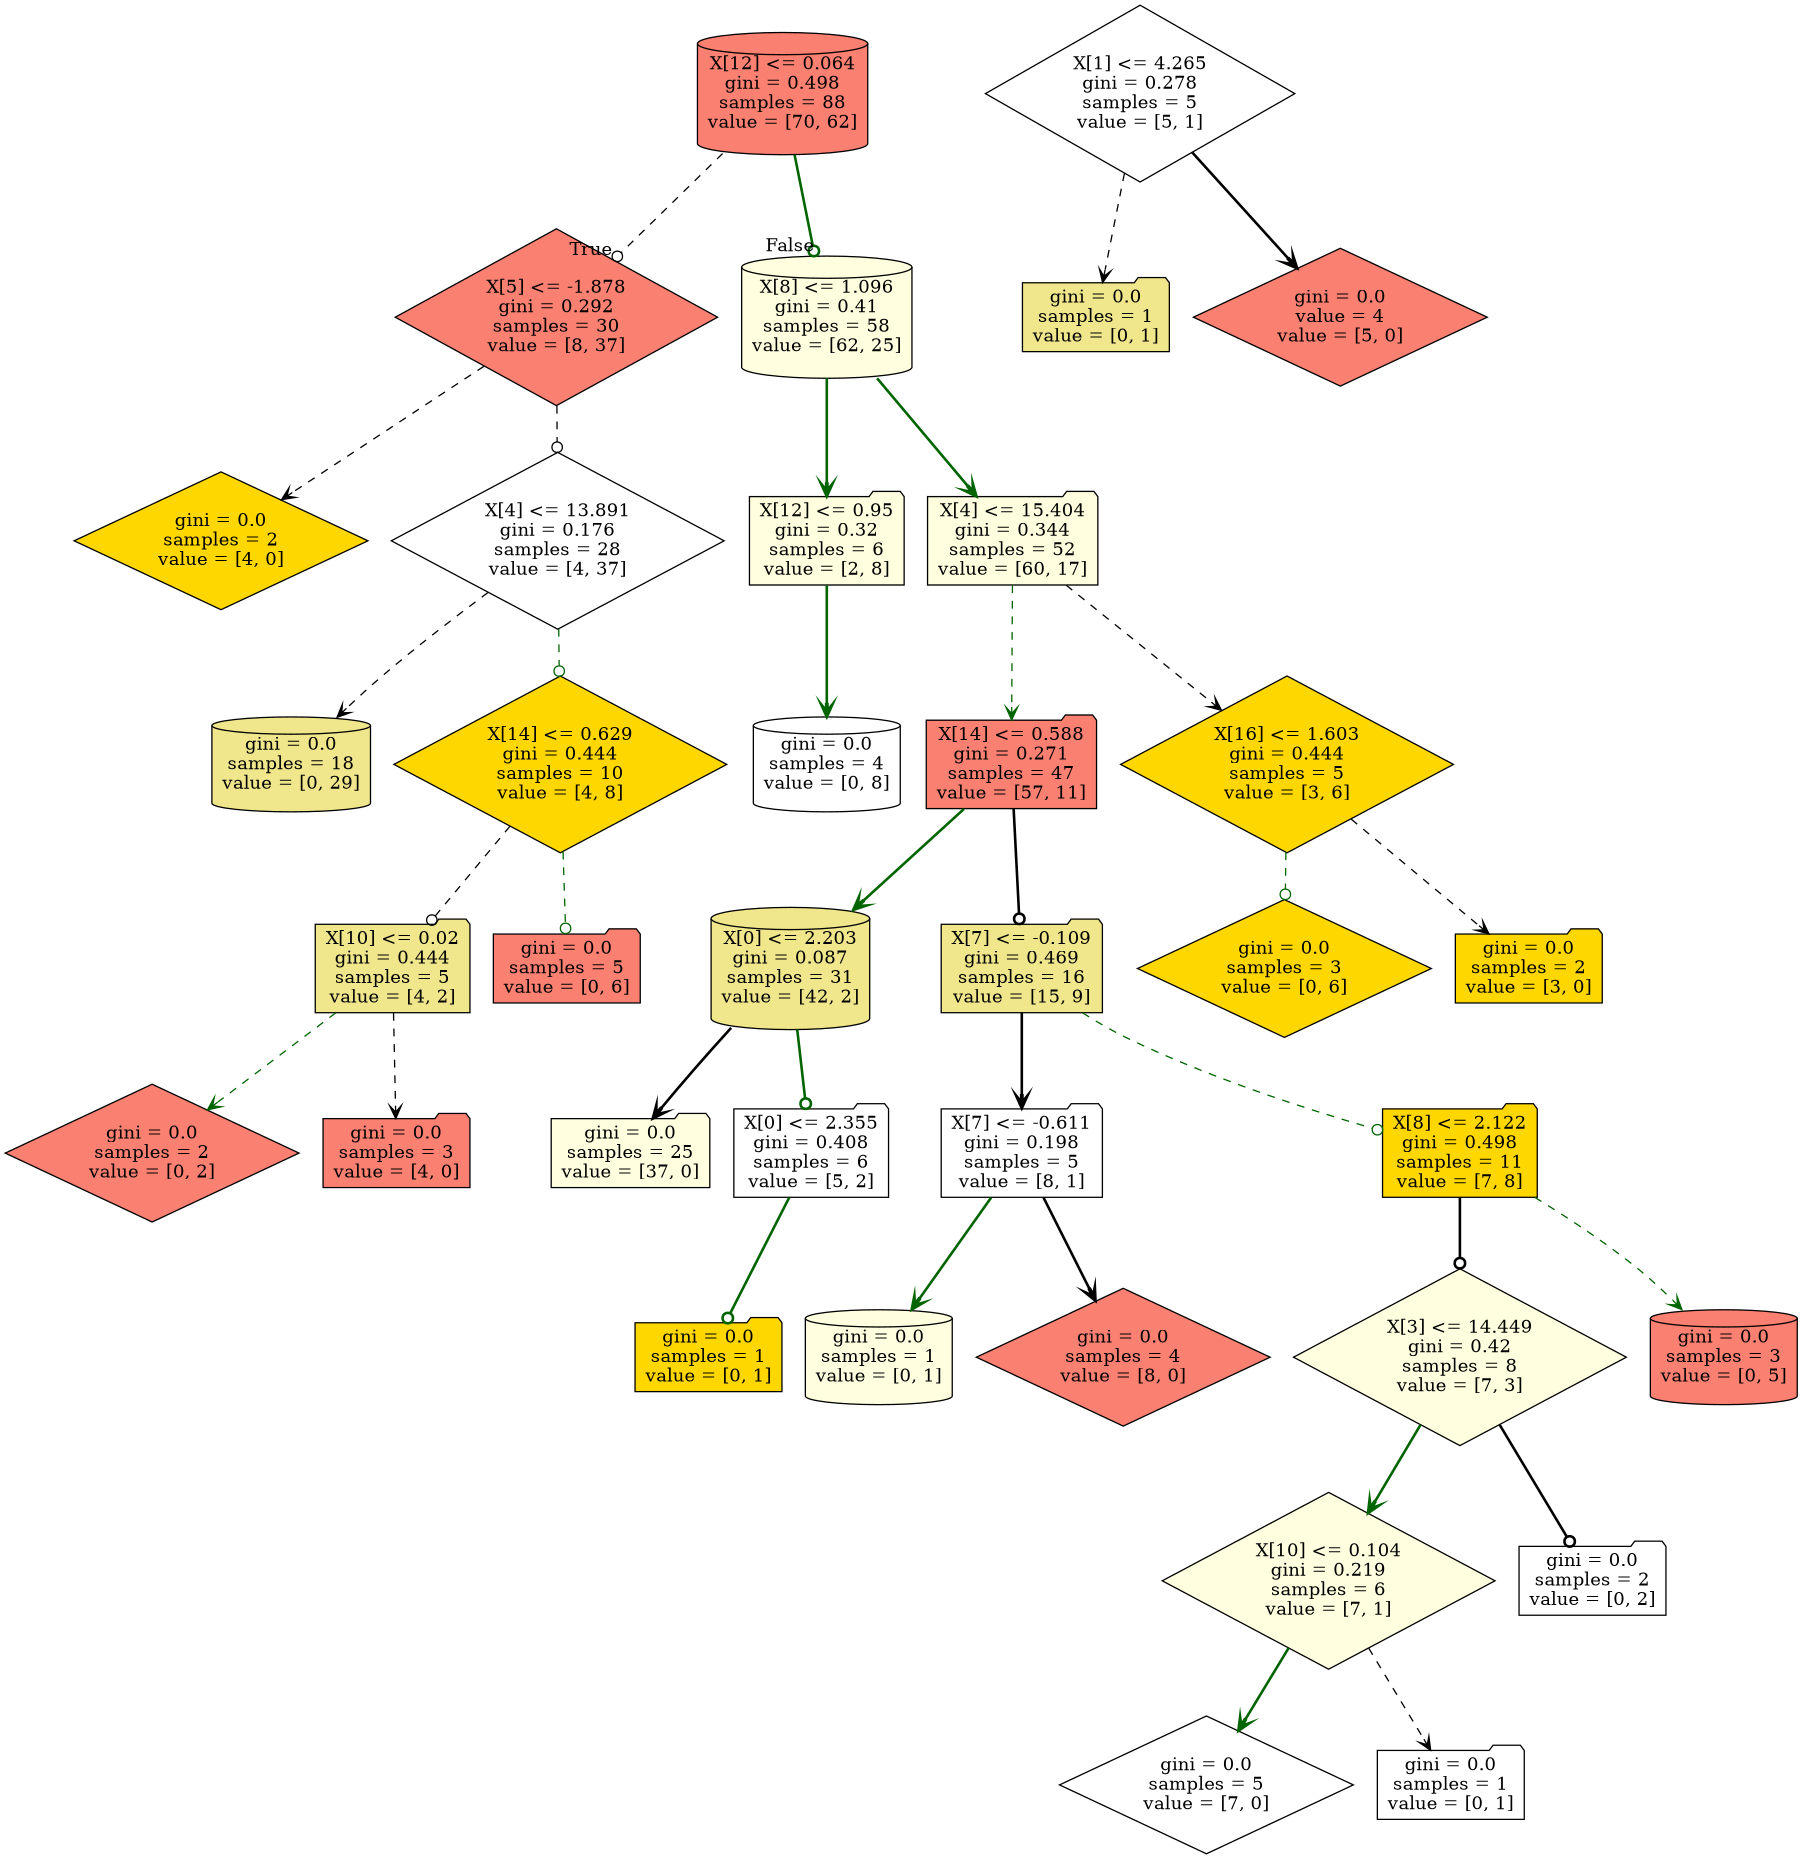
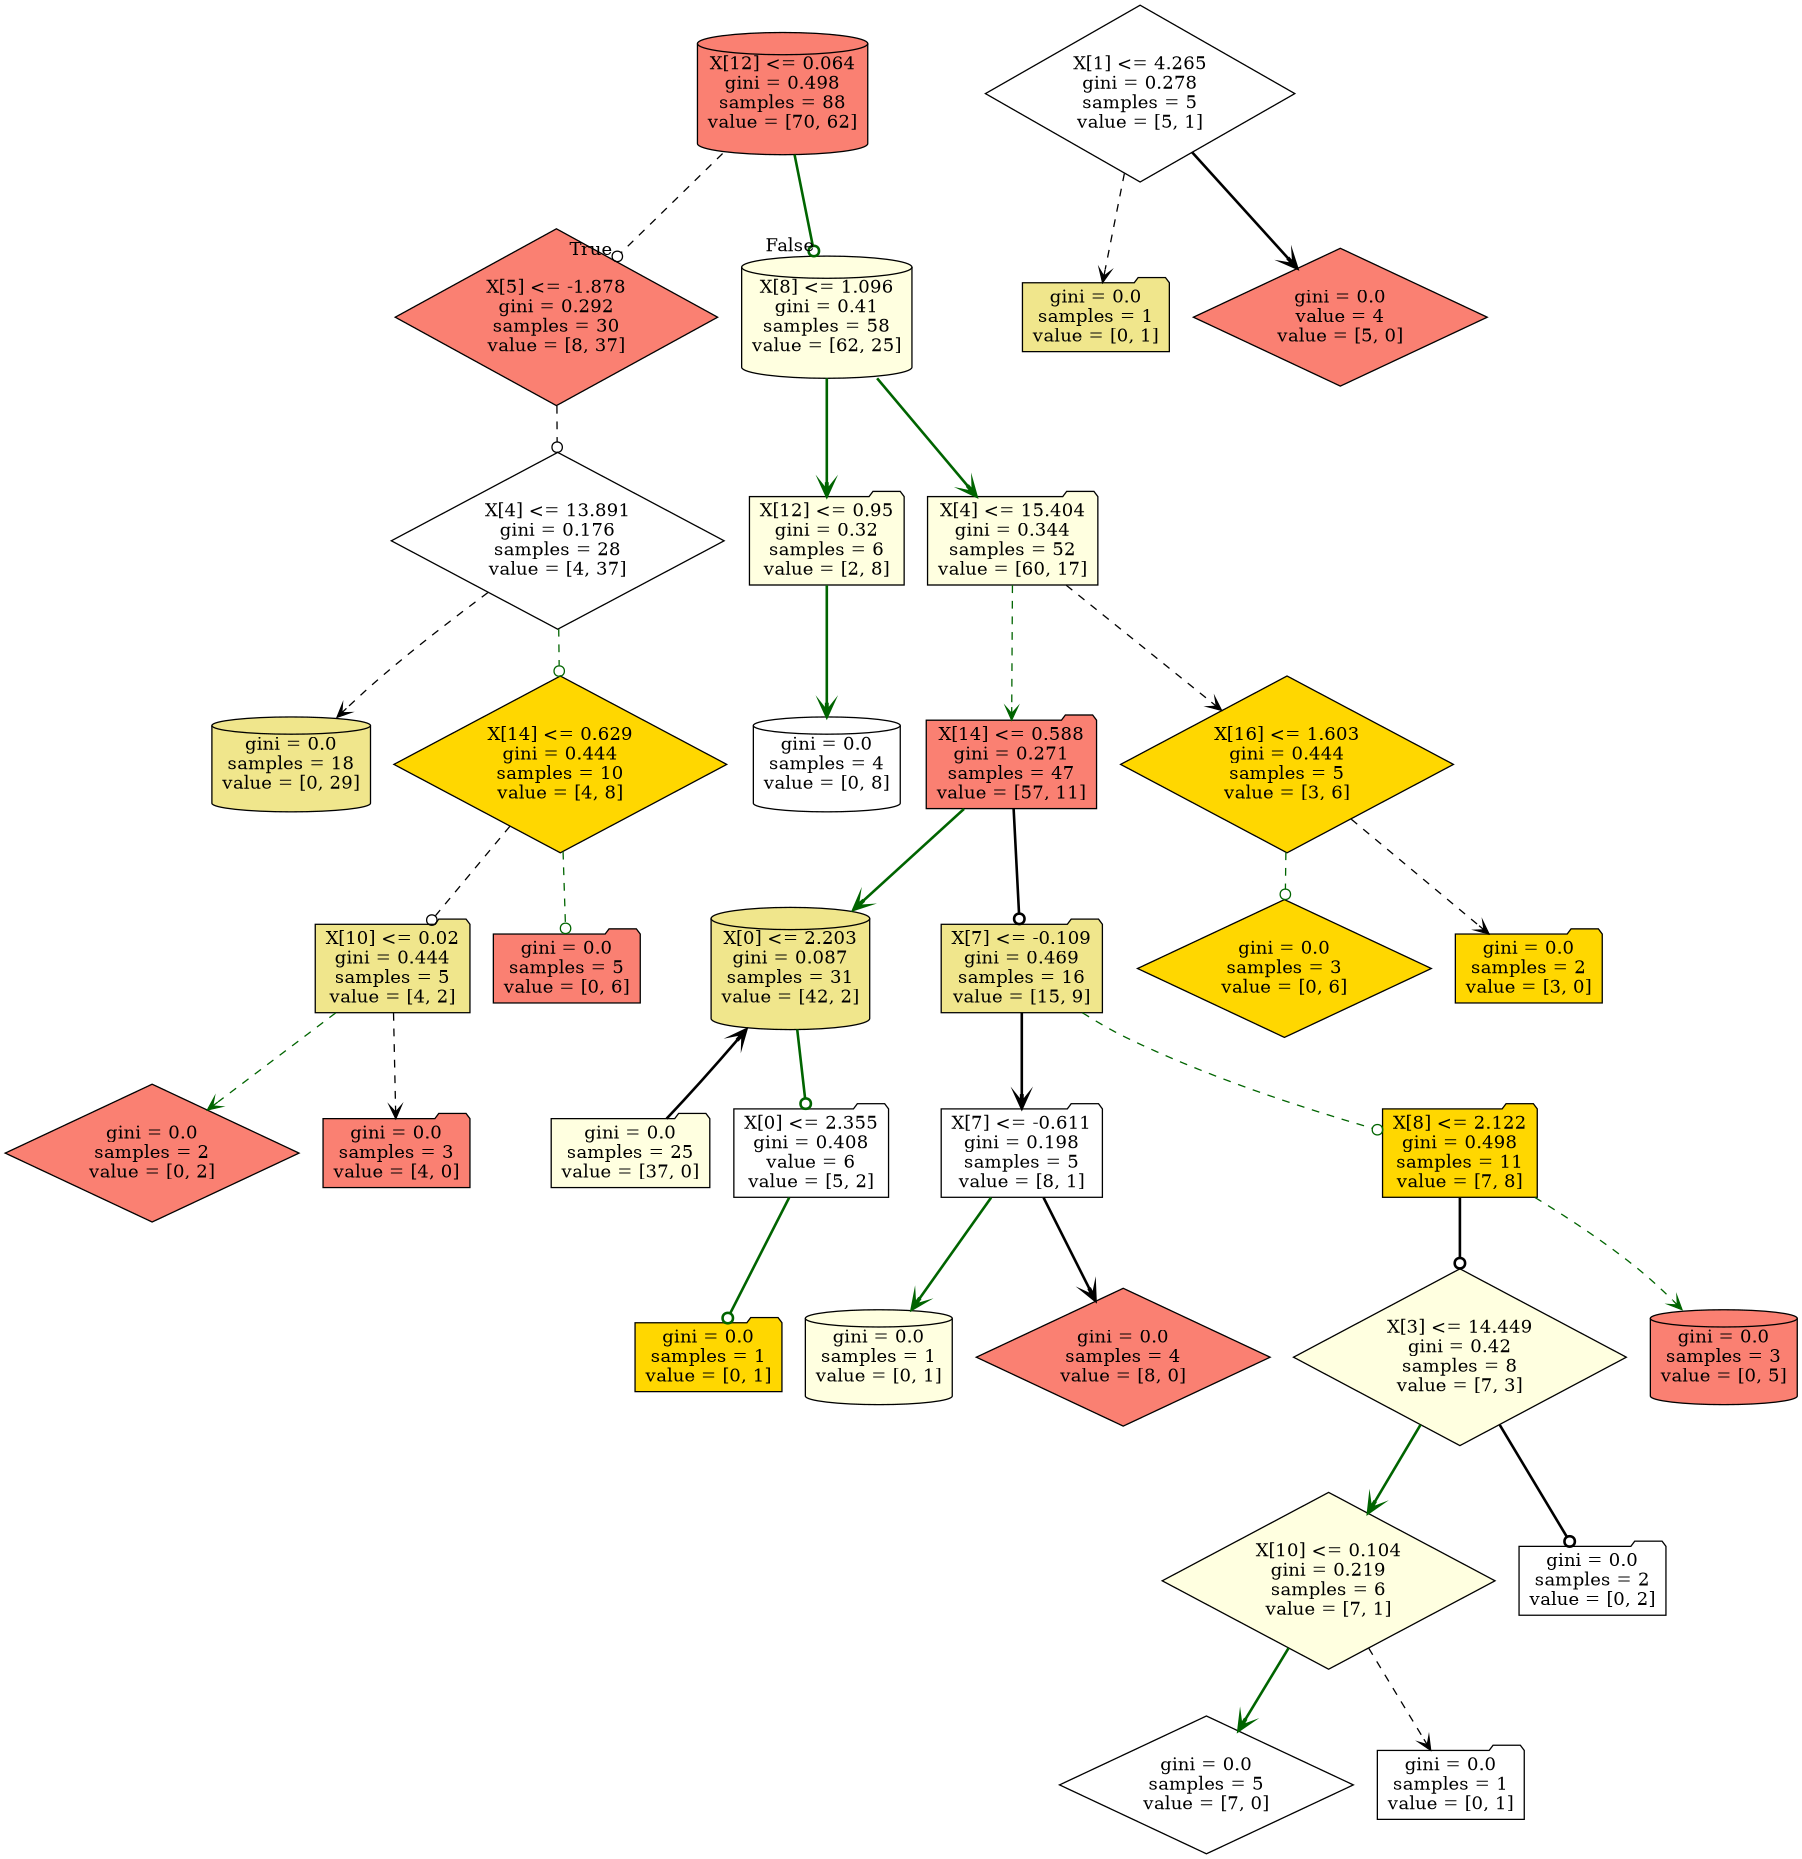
  digraph {
    node [fillcolor=salmon shape=folder style=filled]
    edge [arrowhead=vee color=black style=dashed]
    n1 [label="X[12] <= 0.064\ngini = 0.498\nsamples = 88\nvalue = [70, 62]" shape=cylinder]
    n2 [label="X[5] <= -1.878\ngini = 0.292\nsamples = 30\nvalue = [8, 37]" shape=diamond]
    n3 [fillcolor=lightyellow label="X[8] <= 1.096\ngini = 0.41\nsamples = 58\nvalue = [62, 25]" shape=cylinder]
-   n4 [fillcolor=gold label="gini = 0.0\nsamples = 2\nvalue = [4, 0]" shape=diamond]
    n5 [fillcolor=white label="X[4] <= 13.891\ngini = 0.176\nsamples = 28\nvalue = [4, 37]" shape=diamond]
    n6 [fillcolor=lightyellow label="X[12] <= 0.95\ngini = 0.32\nsamples = 6\nvalue = [2, 8]"]
    n7 [fillcolor=lightyellow label="X[4] <= 15.404\ngini = 0.344\nsamples = 52\nvalue = [60, 17]"]
    n8 [fillcolor=khaki label="gini = 0.0\nsamples = 18\nvalue = [0, 29]" shape=cylinder]
    n9 [fillcolor=gold label="X[14] <= 0.629\ngini = 0.444\nsamples = 10\nvalue = [4, 8]" shape=diamond]
    n10 [fillcolor=khaki label="X[10] <= 0.02\ngini = 0.444\nsamples = 5\nvalue = [4, 2]"]
    n11 [label="gini = 0.0\nsamples = 5\nvalue = [0, 6]"]
    n12 [label="gini = 0.0\nsamples = 2\nvalue = [0, 2]" shape=diamond]
    n13 [label="gini = 0.0\nsamples = 3\nvalue = [4, 0]"]
    n14 [fillcolor=white label="gini = 0.0\nsamples = 4\nvalue = [0, 8]" shape=cylinder]
    n15 [label="X[14] <= 0.588\ngini = 0.271\nsamples = 47\nvalue = [57, 11]"]
    n16 [fillcolor=gold label="X[16] <= 1.603\ngini = 0.444\nsamples = 5\nvalue = [3, 6]" shape=diamond]
    n17 [fillcolor=khaki label="X[0] <= 2.203\ngini = 0.087\nsamples = 31\nvalue = [42, 2]" shape=cylinder]
    n18 [fillcolor=khaki label="X[7] <= -0.109\ngini = 0.469\nsamples = 16\nvalue = [15, 9]"]
    n19 [fillcolor=gold label="gini = 0.0\nsamples = 3\nvalue = [0, 6]" shape=diamond]
    n20 [fillcolor=gold label="gini = 0.0\nsamples = 2\nvalue = [3, 0]"]
    n21 [fillcolor=lightyellow label="gini = 0.0\nsamples = 25\nvalue = [37, 0]"]
-   n22 [fillcolor=white label="X[0] <= 2.355\ngini = 0.408\nsamples = 6\nvalue = [5, 2]"]
+   n22 [fillcolor=white label="X[0] <= 2.355\ngini = 0.408\nvalue = 6\nvalue = [5, 2]"]
    n23 [fillcolor=white label="X[7] <= -0.611\ngini = 0.198\nsamples = 5\nvalue = [8, 1]"]
    n24 [fillcolor=gold label="X[8] <= 2.122\ngini = 0.498\nsamples = 11\nvalue = [7, 8]"]
    n25 [fillcolor=gold label="gini = 0.0\nsamples = 1\nvalue = [0, 1]"]
    n26 [fillcolor=white label="X[1] <= 4.265\ngini = 0.278\nsamples = 5\nvalue = [5, 1]" shape=diamond]
    n27 [fillcolor=khaki label="gini = 0.0\nsamples = 1\nvalue = [0, 1]"]
    n28 [label="gini = 0.0\nvalue = 4\nvalue = [5, 0]" shape=diamond]
    n29 [fillcolor=lightyellow label="gini = 0.0\nsamples = 1\nvalue = [0, 1]" shape=cylinder]
    n30 [label="gini = 0.0\nsamples = 4\nvalue = [8, 0]" shape=diamond]
    n31 [fillcolor=lightyellow label="X[3] <= 14.449\ngini = 0.42\nsamples = 8\nvalue = [7, 3]" shape=diamond]
    n32 [label="gini = 0.0\nsamples = 3\nvalue = [0, 5]" shape=cylinder]
    n33 [fillcolor=lightyellow label="X[10] <= 0.104\ngini = 0.219\nsamples = 6\nvalue = [7, 1]" shape=diamond]
    n34 [fillcolor=white label="gini = 0.0\nsamples = 2\nvalue = [0, 2]"]
    n35 [fillcolor=white label="gini = 0.0\nsamples = 5\nvalue = [7, 0]" shape=diamond]
    n36 [fillcolor=white label="gini = 0.0\nsamples = 1\nvalue = [0, 1]"]
    n1 -> n2 [arrowhead=odot headlabel=True labelangle=45 labeldistance=2.5]
    n1 -> n3 [arrowhead=odot color=darkgreen headlabel=False labelangle=-45 labeldistance=2.5 style=bold]
-   n2 -> n4
    n2 -> n5 [arrowhead=odot]
    n3 -> n6 [color=darkgreen style=bold]
    n3 -> n7 [color=darkgreen style=bold]
    n5 -> n8
    n5 -> n9 [arrowhead=odot color=darkgreen]
    n6 -> n14 [color=darkgreen style=bold]
    n7 -> n15 [color=darkgreen]
    n7 -> n16
    n9 -> n10 [arrowhead=odot]
    n9 -> n11 [arrowhead=odot color=darkgreen]
    n10 -> n12 [color=darkgreen]
    n10 -> n13
    n15 -> n17 [color=darkgreen style=bold]
    n15 -> n18 [arrowhead=odot style=bold]
    n16 -> n19 [arrowhead=odot color=darkgreen]
    n16 -> n20
-   n17 -> n21 [style=bold]
+   n21 -> n17 [style=bold]
    n17 -> n22 [arrowhead=odot color=darkgreen style=bold]
    n18 -> n23 [style=bold]
    n18 -> n24 [arrowhead=odot color=darkgreen]
    n22 -> n25 [arrowhead=odot color=darkgreen style=bold]
    n23 -> n29 [color=darkgreen style=bold]
    n23 -> n30 [style=bold]
    n24 -> n31 [arrowhead=odot style=bold]
    n24 -> n32 [color=darkgreen]
    n26 -> n27
    n26 -> n28 [style=bold]
    n31 -> n33 [color=darkgreen style=bold]
    n31 -> n34 [arrowhead=odot style=bold]
    n33 -> n35 [color=darkgreen style=bold]
    n33 -> n36
  }
